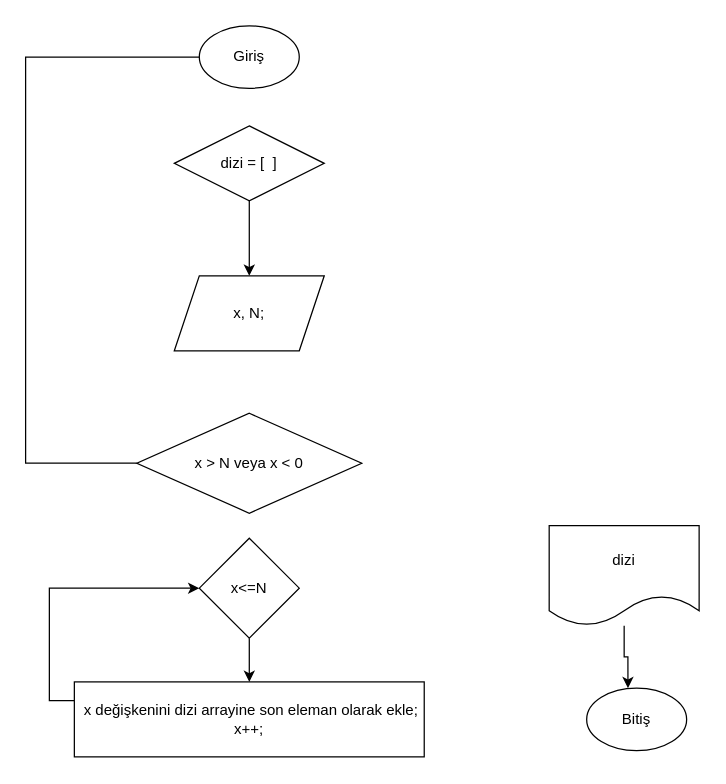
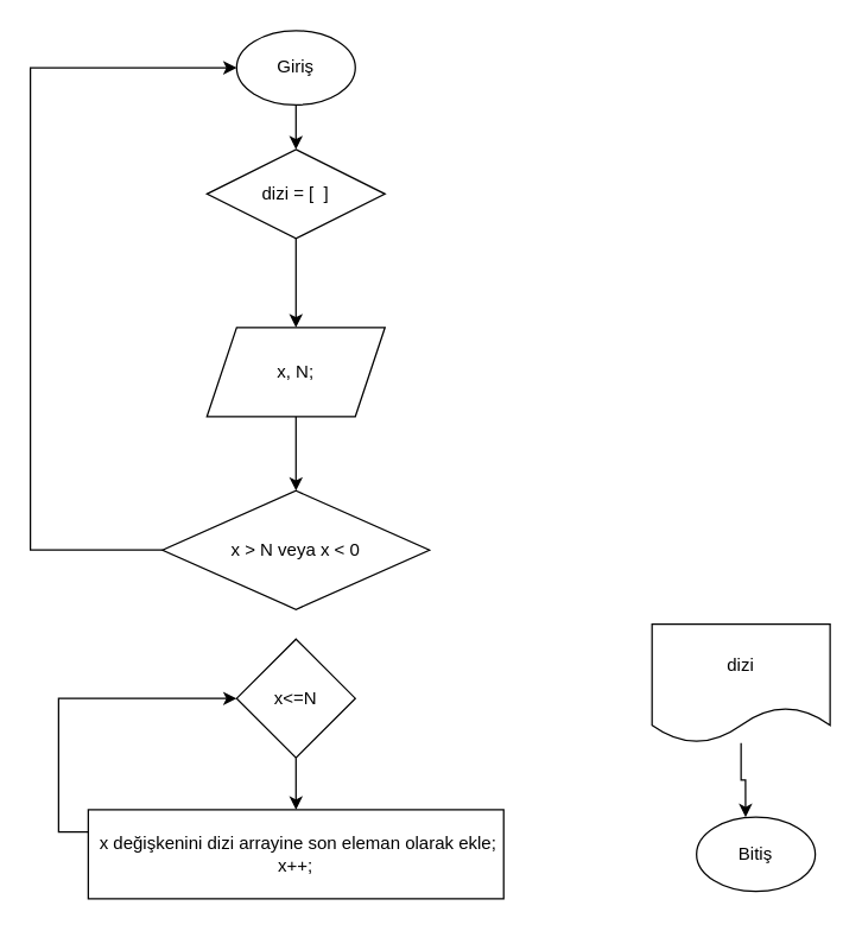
  <mxCell id="0" />
  <mxCell id="1" parent="0" />
+ <mxCell id="2" style="edgeStyle=orthogonalEdgeStyle;rounded=0;orthogonalLoop=1;jettySize=auto;html=1;entryX=0.5;entryY=0;entryDx=0;entryDy=0;" edge="1" parent="1" source="3" target="9"><mxGeometry relative="1" as="geometry" /></mxCell>
  <mxCell id="3" value="Giriş" style="ellipse;whiteSpace=wrap;html=1;" vertex="1" parent="1"><mxGeometry x="159" y="20" width="80" height="50" as="geometry" /></mxCell>
+ <mxCell id="4" style="edgeStyle=orthogonalEdgeStyle;rounded=0;orthogonalLoop=1;jettySize=auto;html=1;entryX=0.5;entryY=0;entryDx=0;entryDy=0;" edge="1" parent="1" source="5" target="13"><mxGeometry relative="1" as="geometry" /></mxCell>
  <mxCell id="5" value="x, N;" style="shape=parallelogram;perimeter=parallelogramPerimeter;whiteSpace=wrap;html=1;fixedSize=1;" vertex="1" parent="1"><mxGeometry x="139" y="220" width="120" height="60" as="geometry" /></mxCell>
  <mxCell id="6" style="edgeStyle=orthogonalEdgeStyle;rounded=0;orthogonalLoop=1;jettySize=auto;html=1;entryX=0.5;entryY=0;entryDx=0;entryDy=0;" edge="1" parent="1" source="7" target="11"><mxGeometry relative="1" as="geometry" /></mxCell>
  <mxCell id="7" value="x&amp;lt;=N" style="rhombus;whiteSpace=wrap;html=1;" vertex="1" parent="1"><mxGeometry x="159" y="430" width="80" height="80" as="geometry" /></mxCell>
  <mxCell id="8" style="edgeStyle=orthogonalEdgeStyle;rounded=0;orthogonalLoop=1;jettySize=auto;html=1;entryX=0.5;entryY=0;entryDx=0;entryDy=0;" edge="1" parent="1" source="9" target="5"><mxGeometry relative="1" as="geometry" /></mxCell>
  <mxCell id="9" value="dizi = [&amp;nbsp; ]" style="rhombus;whiteSpace=wrap;html=1;" vertex="1" parent="1"><mxGeometry x="139" y="100" width="120" height="60" as="geometry" /></mxCell>
  <mxCell id="10" style="edgeStyle=orthogonalEdgeStyle;rounded=0;orthogonalLoop=1;jettySize=auto;html=1;exitX=0;exitY=0.25;exitDx=0;exitDy=0;entryX=0;entryY=0.5;entryDx=0;entryDy=0;" edge="1" parent="1" source="11" target="7"><mxGeometry relative="1" as="geometry" /></mxCell>
  <mxCell id="11" value="&amp;nbsp;x değişkenini dizi arrayine son eleman olarak ekle;&lt;br&gt;x++;" style="rounded=0;whiteSpace=wrap;html=1;" vertex="1" parent="1"><mxGeometry x="59" y="545" width="280" height="60" as="geometry" /></mxCell>
- <mxCell id="12" style="edgeStyle=orthogonalEdgeStyle;rounded=0;orthogonalLoop=1;jettySize=auto;html=1;endArrow=none;" edge="1" parent="1" source="13" target="3"><mxGeometry relative="1" as="geometry"><mxPoint x="19" y="40" as="targetPoint" /><Array as="points"><mxPoint x="20" y="370" /><mxPoint x="20" y="45" /></Array></mxGeometry></mxCell>
+ <mxCell id="12" style="edgeStyle=orthogonalEdgeStyle;rounded=0;orthogonalLoop=1;jettySize=auto;html=1;" edge="1" parent="1" source="13" target="3"><mxGeometry relative="1" as="geometry"><mxPoint x="19" y="40" as="targetPoint" /><Array as="points"><mxPoint x="20" y="370" /><mxPoint x="20" y="45" /></Array></mxGeometry></mxCell>
  <mxCell id="13" value="x &amp;gt; N veya x &amp;lt; 0" style="rhombus;whiteSpace=wrap;html=1;" vertex="1" parent="1"><mxGeometry x="109" y="330" width="180" height="80" as="geometry" /></mxCell>
  <mxCell id="14" value="Bitiş" style="ellipse;whiteSpace=wrap;html=1;" vertex="1" parent="1"><mxGeometry x="469" y="550" width="80" height="50" as="geometry" /></mxCell>
  <mxCell id="15" value="dizi" style="shape=document;whiteSpace=wrap;html=1;boundedLbl=1;" vertex="1" parent="1"><mxGeometry x="439" y="420" width="120" height="80" as="geometry" /></mxCell>
  <mxCell id="16" style="edgeStyle=orthogonalEdgeStyle;rounded=0;orthogonalLoop=1;jettySize=auto;html=1;entryX=0.413;entryY=0;entryDx=0;entryDy=0;entryPerimeter=0;" edge="1" parent="1" source="15" target="14"><mxGeometry relative="1" as="geometry" /></mxCell>
